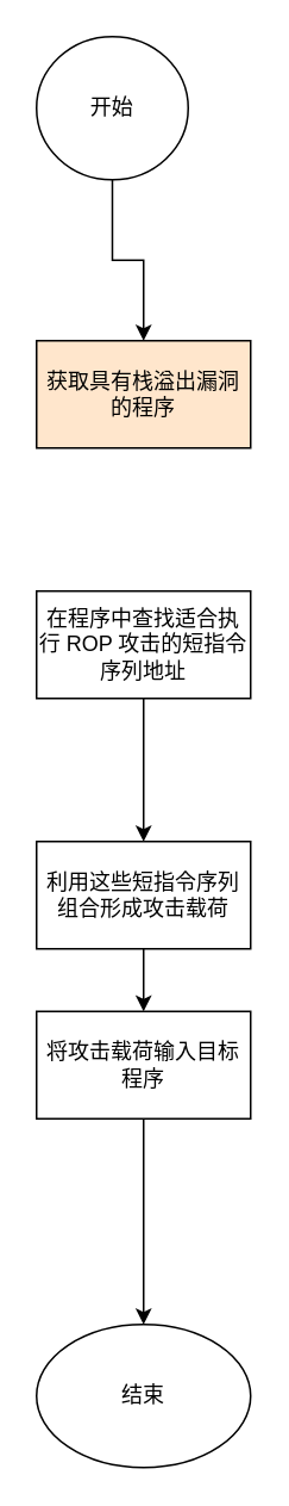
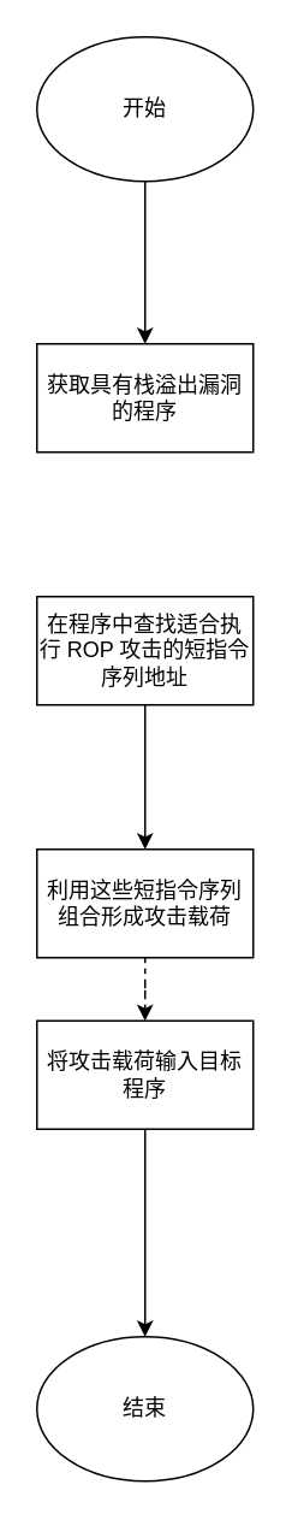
  <mxCell id="0" />
  <mxCell id="1" parent="0" />
  <mxCell id="2" value="" style="edgeStyle=orthogonalEdgeStyle;rounded=0;orthogonalLoop=1;jettySize=auto;html=1;" edge="1" parent="1" source="3" target="4"><mxGeometry relative="1" as="geometry" /></mxCell>
- <mxCell id="3" value="开始" style="ellipse;whiteSpace=wrap;html=1;" vertex="1" parent="1"><mxGeometry x="20" y="20" width="85" height="80" as="geometry" /></mxCell>
- <mxCell id="4" value="获取具有栈溢出漏洞的程序" style="whiteSpace=wrap;html=1;fillColor=#ffe6cc;" vertex="1" parent="1"><mxGeometry x="20" y="190" width="120" height="60" as="geometry" /></mxCell>
+ <mxCell id="3" value="开始" style="ellipse;whiteSpace=wrap;html=1;" vertex="1" parent="1"><mxGeometry x="20" y="20" width="120" height="80" as="geometry" /></mxCell>
+ <mxCell id="4" value="获取具有栈溢出漏洞的程序" style="whiteSpace=wrap;html=1;" vertex="1" parent="1"><mxGeometry x="20" y="190" width="120" height="60" as="geometry" /></mxCell>
  <mxCell id="5" value="" style="edgeStyle=orthogonalEdgeStyle;rounded=0;orthogonalLoop=1;jettySize=auto;html=1;" edge="1" parent="1" source="6" target="8"><mxGeometry relative="1" as="geometry" /></mxCell>
  <mxCell id="6" value="在程序中查找适合执行 ROP 攻击的短指令序列地址" style="whiteSpace=wrap;html=1;" vertex="1" parent="1"><mxGeometry x="20" y="330" width="120" height="60" as="geometry" /></mxCell>
- <mxCell id="7" value="" style="edgeStyle=orthogonalEdgeStyle;rounded=0;orthogonalLoop=1;jettySize=auto;html=1;" edge="1" parent="1" source="8" target="10"><mxGeometry relative="1" as="geometry" /></mxCell>
+ <mxCell id="7" value="" style="edgeStyle=orthogonalEdgeStyle;rounded=0;orthogonalLoop=1;jettySize=auto;html=1;dashed=1;" edge="1" parent="1" source="8" target="10"><mxGeometry relative="1" as="geometry" /></mxCell>
  <mxCell id="8" value="利用这些短指令序列组合形成攻击载荷" style="whiteSpace=wrap;html=1;" vertex="1" parent="1"><mxGeometry x="20" y="470" width="120" height="60" as="geometry" /></mxCell>
  <mxCell id="9" value="" style="edgeStyle=orthogonalEdgeStyle;rounded=0;orthogonalLoop=1;jettySize=auto;html=1;" edge="1" parent="1" source="10"><mxGeometry relative="1" as="geometry"><mxPoint x="80" y="740" as="targetPoint" /></mxGeometry></mxCell>
  <mxCell id="10" value="将攻击载荷输入目标程序" style="whiteSpace=wrap;html=1;" vertex="1" parent="1"><mxGeometry x="20" y="565" width="120" height="60" as="geometry" /></mxCell>
  <mxCell id="11" value="结束" style="ellipse;whiteSpace=wrap;html=1;" vertex="1" parent="1"><mxGeometry x="20" y="740" width="120" height="80" as="geometry" /></mxCell>
